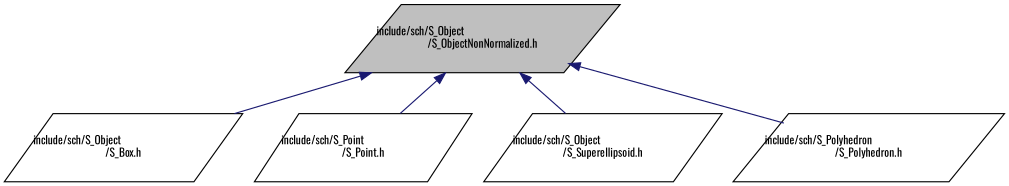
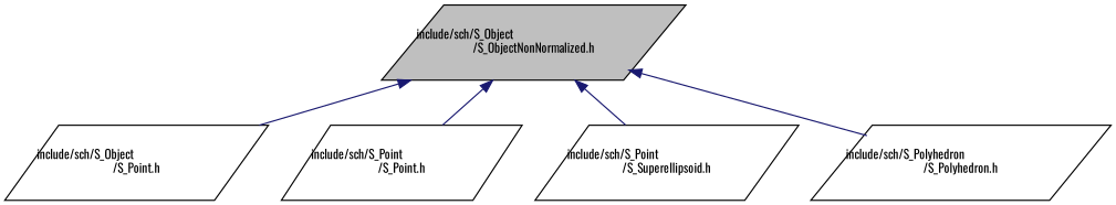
  digraph {
    fontname=Oswald
    node [color=black fillcolor=white fontname=Oswald fontsize=10 shape=parallelogram style=filled]
    edge [color=midnightblue dir=back fontname=Oswald fontsize=10 labelfontname=Helvetica labelfontsize=10 style=solid]
    n1 [fillcolor=grey75 fontcolor=black height=0.2 label="include/sch/S_Object\l/S_ObjectNonNormalized.h" width=0.4]
-   n2 [height=0.2 label="include/sch/S_Object\l/S_Box.h" width=0.4]
+   n2 [height=0.2 label="include/sch/S_Object\l/S_Point.h" width=0.4]
    n3 [height=0.2 label="include/sch/S_Point\l/S_Point.h" width=0.4]
-   n4 [height=0.2 label="include/sch/S_Object\l/S_Superellipsoid.h" width=0.4]
+   n4 [height=0.2 label="include/sch/S_Point\l/S_Superellipsoid.h" width=0.4]
    n5 [height=0.2 label="include/sch/S_Polyhedron\l/S_Polyhedron.h" width=0.4]
    n1 -> n2
    n1 -> n3
    n1 -> n4
    n1 -> n5
  }
